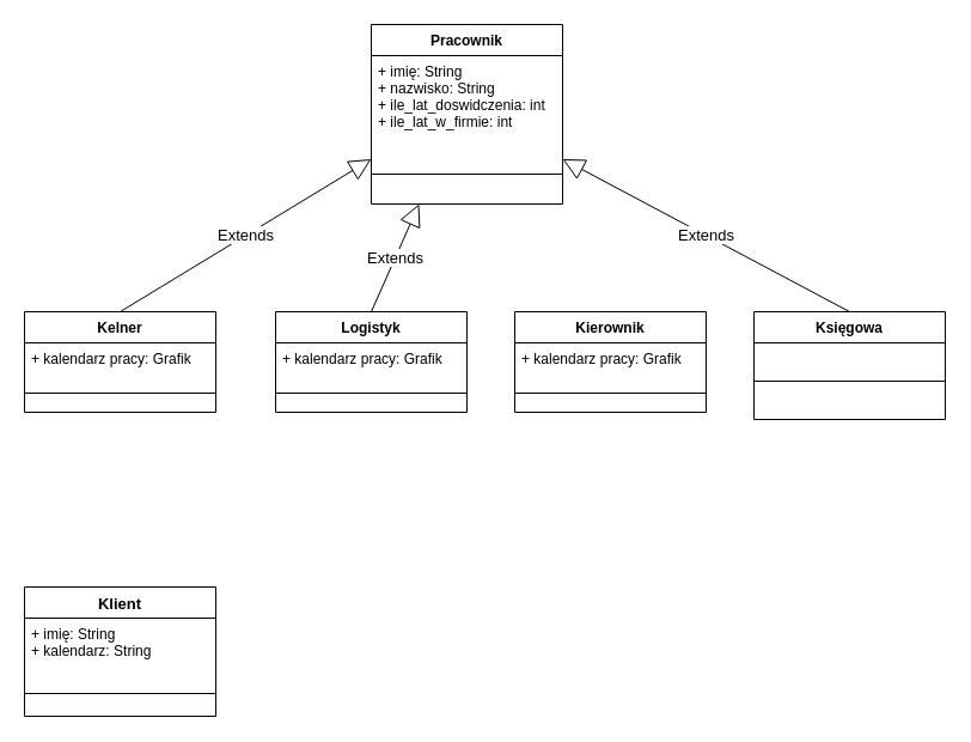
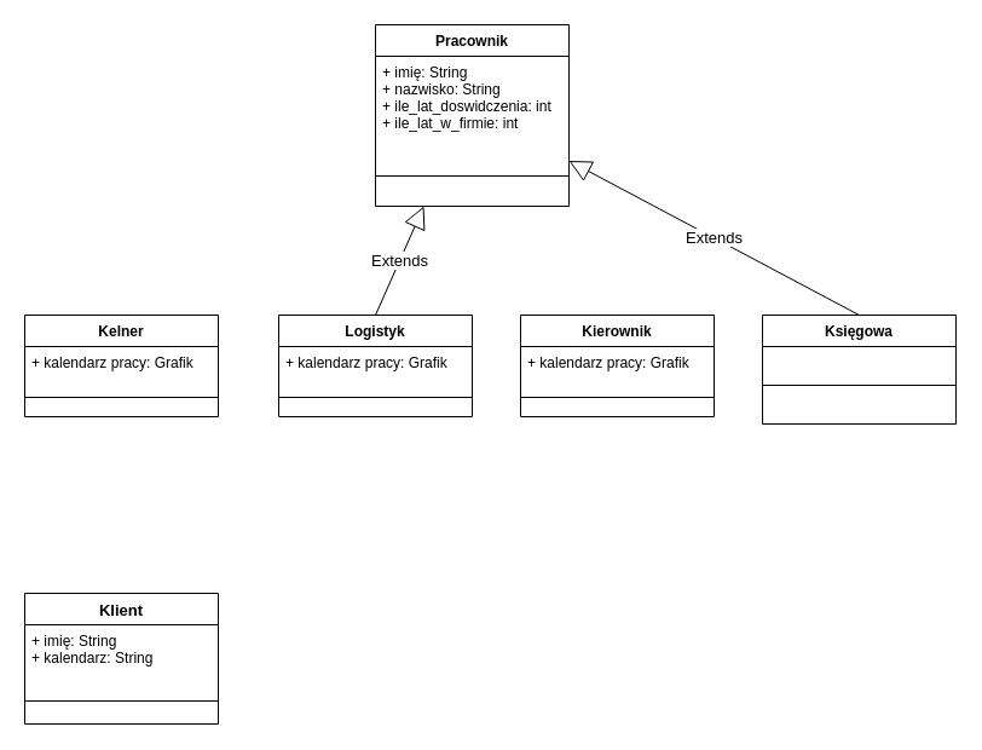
  <mxCell id="0" />
  <mxCell id="1" parent="0" />
  <mxCell id="2" value="Pracownik" style="swimlane;fontStyle=1;align=center;verticalAlign=top;childLayout=stackLayout;horizontal=1;startSize=26;horizontalStack=0;resizeParent=1;resizeParentMax=0;resizeLast=0;collapsible=1;marginBottom=0;" vertex="1" parent="1"><mxGeometry x="310" y="20" width="160" height="150" as="geometry" /></mxCell>
  <mxCell id="3" value="+ imię: String&#10;+ nazwisko: String&#10;+ ile_lat_doswidczenia: int&#10;+ ile_lat_w_firmie: int&#10;" style="text;strokeColor=none;fillColor=none;align=left;verticalAlign=top;spacingLeft=4;spacingRight=4;overflow=hidden;rotatable=0;points=[[0,0.5],[1,0.5]];portConstraint=eastwest;" vertex="1" parent="2"><mxGeometry y="26" width="160" height="74" as="geometry" /></mxCell>
  <mxCell id="4" value="" style="line;strokeWidth=1;fillColor=none;align=left;verticalAlign=middle;spacingTop=-1;spacingLeft=3;spacingRight=3;rotatable=0;labelPosition=right;points=[];portConstraint=eastwest;" vertex="1" parent="2"><mxGeometry y="100" width="160" height="50" as="geometry" /></mxCell>
  <mxCell id="5" value="Kelner" style="swimlane;fontStyle=1;align=center;verticalAlign=top;childLayout=stackLayout;horizontal=1;startSize=26;horizontalStack=0;resizeParent=1;resizeParentMax=0;resizeLast=0;collapsible=1;marginBottom=0;" vertex="1" parent="1"><mxGeometry x="20" y="260" width="160" height="84" as="geometry" /></mxCell>
  <mxCell id="6" value="+ kalendarz pracy: Grafik" style="text;strokeColor=none;fillColor=none;align=left;verticalAlign=top;spacingLeft=4;spacingRight=4;overflow=hidden;rotatable=0;points=[[0,0.5],[1,0.5]];portConstraint=eastwest;" vertex="1" parent="5"><mxGeometry y="26" width="160" height="26" as="geometry" /></mxCell>
  <mxCell id="7" value="" style="line;strokeWidth=1;fillColor=none;align=left;verticalAlign=middle;spacingTop=-1;spacingLeft=3;spacingRight=3;rotatable=0;labelPosition=right;points=[];portConstraint=eastwest;" vertex="1" parent="5"><mxGeometry y="52" width="160" height="32" as="geometry" /></mxCell>
  <mxCell id="8" value="Księgowa" style="swimlane;fontStyle=1;align=center;verticalAlign=top;childLayout=stackLayout;horizontal=1;startSize=26;horizontalStack=0;resizeParent=1;resizeParentMax=0;resizeLast=0;collapsible=1;marginBottom=0;" vertex="1" parent="1"><mxGeometry x="630" y="260" width="160" height="90" as="geometry" /></mxCell>
  <mxCell id="9" value="" style="line;strokeWidth=1;fillColor=none;align=left;verticalAlign=middle;spacingTop=-1;spacingLeft=3;spacingRight=3;rotatable=0;labelPosition=right;points=[];portConstraint=eastwest;" vertex="1" parent="8"><mxGeometry y="26" width="160" height="64" as="geometry" /></mxCell>
  <mxCell id="10" value="Logistyk" style="swimlane;fontStyle=1;align=center;verticalAlign=top;childLayout=stackLayout;horizontal=1;startSize=26;horizontalStack=0;resizeParent=1;resizeParentMax=0;resizeLast=0;collapsible=1;marginBottom=0;" vertex="1" parent="1"><mxGeometry x="230" y="260" width="160" height="84" as="geometry" /></mxCell>
  <mxCell id="11" value="+ kalendarz pracy: Grafik" style="text;strokeColor=none;fillColor=none;align=left;verticalAlign=top;spacingLeft=4;spacingRight=4;overflow=hidden;rotatable=0;points=[[0,0.5],[1,0.5]];portConstraint=eastwest;" vertex="1" parent="10"><mxGeometry y="26" width="160" height="26" as="geometry" /></mxCell>
  <mxCell id="12" value="" style="line;strokeWidth=1;fillColor=none;align=left;verticalAlign=middle;spacingTop=-1;spacingLeft=3;spacingRight=3;rotatable=0;labelPosition=right;points=[];portConstraint=eastwest;" vertex="1" parent="10"><mxGeometry y="52" width="160" height="32" as="geometry" /></mxCell>
  <mxCell id="13" value="Kierownik" style="swimlane;fontStyle=1;align=center;verticalAlign=top;childLayout=stackLayout;horizontal=1;startSize=26;horizontalStack=0;resizeParent=1;resizeParentMax=0;resizeLast=0;collapsible=1;marginBottom=0;" vertex="1" parent="1"><mxGeometry x="430" y="260" width="160" height="84" as="geometry" /></mxCell>
  <mxCell id="14" value="+ kalendarz pracy: Grafik" style="text;strokeColor=none;fillColor=none;align=left;verticalAlign=top;spacingLeft=4;spacingRight=4;overflow=hidden;rotatable=0;points=[[0,0.5],[1,0.5]];portConstraint=eastwest;" vertex="1" parent="13"><mxGeometry y="26" width="160" height="26" as="geometry" /></mxCell>
  <mxCell id="15" value="" style="line;strokeWidth=1;fillColor=none;align=left;verticalAlign=middle;spacingTop=-1;spacingLeft=3;spacingRight=3;rotatable=0;labelPosition=right;points=[];portConstraint=eastwest;" vertex="1" parent="13"><mxGeometry y="52" width="160" height="32" as="geometry" /></mxCell>
- <mxCell id="16" value="Extends" style="endArrow=block;endSize=16;endFill=0;html=1;fontSize=13;exitX=0.5;exitY=0;exitDx=0;exitDy=0;entryX=0;entryY=0.75;entryDx=0;entryDy=0;" edge="1" parent="1" source="5" target="2"><mxGeometry width="160" relative="1" as="geometry"><mxPoint x="100" y="200" as="sourcePoint" /><mxPoint x="350" y="170" as="targetPoint" /></mxGeometry></mxCell>
  <mxCell id="17" value="Extends" style="endArrow=block;endSize=16;endFill=0;html=1;fontSize=13;exitX=0.5;exitY=0;exitDx=0;exitDy=0;" edge="1" parent="1" source="10"><mxGeometry width="160" relative="1" as="geometry"><mxPoint x="310" y="220" as="sourcePoint" /><mxPoint x="350" y="170" as="targetPoint" /></mxGeometry></mxCell>
  <mxCell id="18" value="Extends" style="endArrow=block;endSize=16;endFill=0;html=1;fontSize=13;exitX=0.5;exitY=0;exitDx=0;exitDy=0;entryX=1;entryY=0.75;entryDx=0;entryDy=0;" edge="1" parent="1" source="8" target="2"><mxGeometry width="160" relative="1" as="geometry"><mxPoint x="630" y="170" as="sourcePoint" /><mxPoint x="790" y="170" as="targetPoint" /></mxGeometry></mxCell>
  <mxCell id="19" value="Klient" style="swimlane;fontStyle=1;align=center;verticalAlign=top;childLayout=stackLayout;horizontal=1;startSize=26;horizontalStack=0;resizeParent=1;resizeParentMax=0;resizeLast=0;collapsible=1;marginBottom=0;fontSize=13;" vertex="1" parent="1"><mxGeometry x="20" y="490" width="160" height="108" as="geometry" /></mxCell>
  <mxCell id="20" value="+ imię: String&#10;+ kalendarz: String&#10;" style="text;strokeColor=none;fillColor=none;align=left;verticalAlign=top;spacingLeft=4;spacingRight=4;overflow=hidden;rotatable=0;points=[[0,0.5],[1,0.5]];portConstraint=eastwest;" vertex="1" parent="19"><mxGeometry y="26" width="160" height="44" as="geometry" /></mxCell>
  <mxCell id="21" value="" style="line;strokeWidth=1;fillColor=none;align=left;verticalAlign=middle;spacingTop=-1;spacingLeft=3;spacingRight=3;rotatable=0;labelPosition=right;points=[];portConstraint=eastwest;" vertex="1" parent="19"><mxGeometry y="70" width="160" height="38" as="geometry" /></mxCell>
